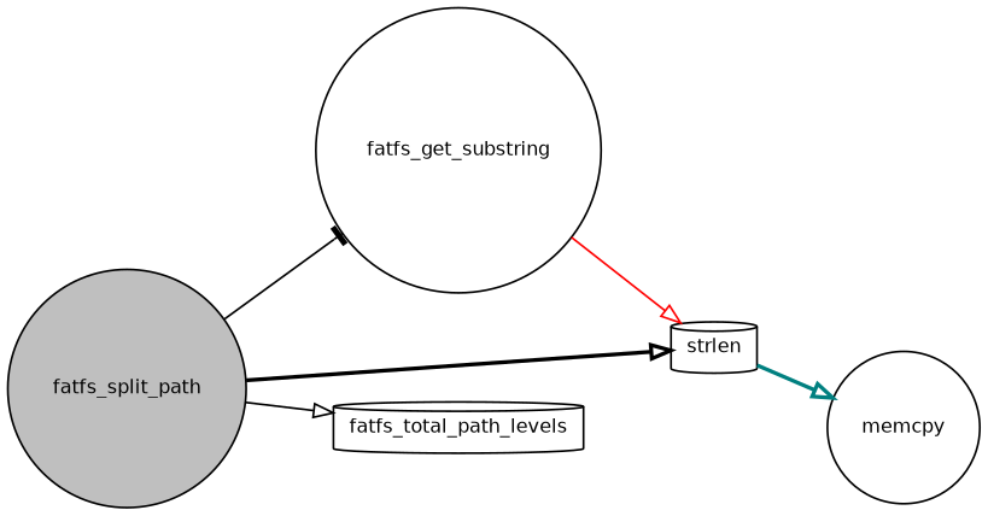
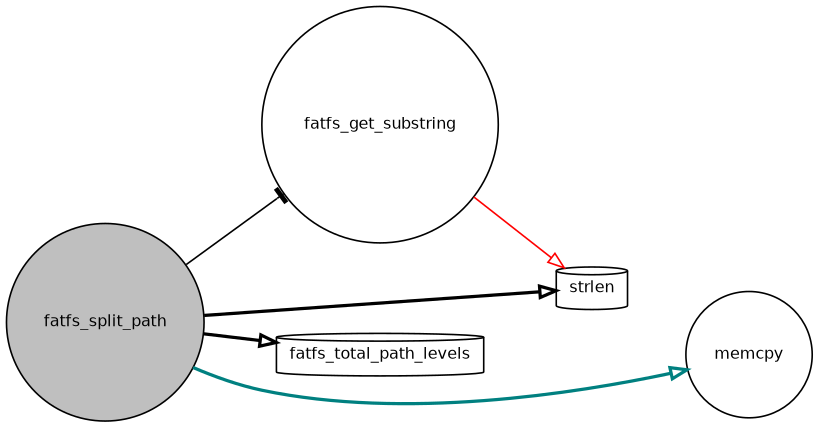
  digraph {
    rankdir=LR
    node [color=black fillcolor=white fontname=Helvetica fontsize=10 shape=circle style=filled]
    edge [arrowhead=onormal color=black fontname=Helvetica fontsize=10 labelfontname=Helvetica labelfontsize=10 style=solid]
    n1 [fillcolor=grey75 fontcolor=black height=0.2 label=fatfs_split_path width=0.4]
    n2 [height=0.2 label=fatfs_get_substring width=0.4]
    n3 [height=0.2 label=strlen shape=cylinder width=0.4]
    n4 [height=0.2 label=fatfs_total_path_levels shape=cylinder width=0.4]
    n5 [height=0.2 label=memcpy width=0.4]
    n1 -> n2 [arrowhead=tee]
    n1 -> n3 [style=bold]
-   n1 -> n4
-   n3 -> n5 [color=teal style=bold]
+   n1 -> n4 [style=bold]
+   n1 -> n5 [color=teal style=bold]
    n2 -> n3 [color=red]
  }
